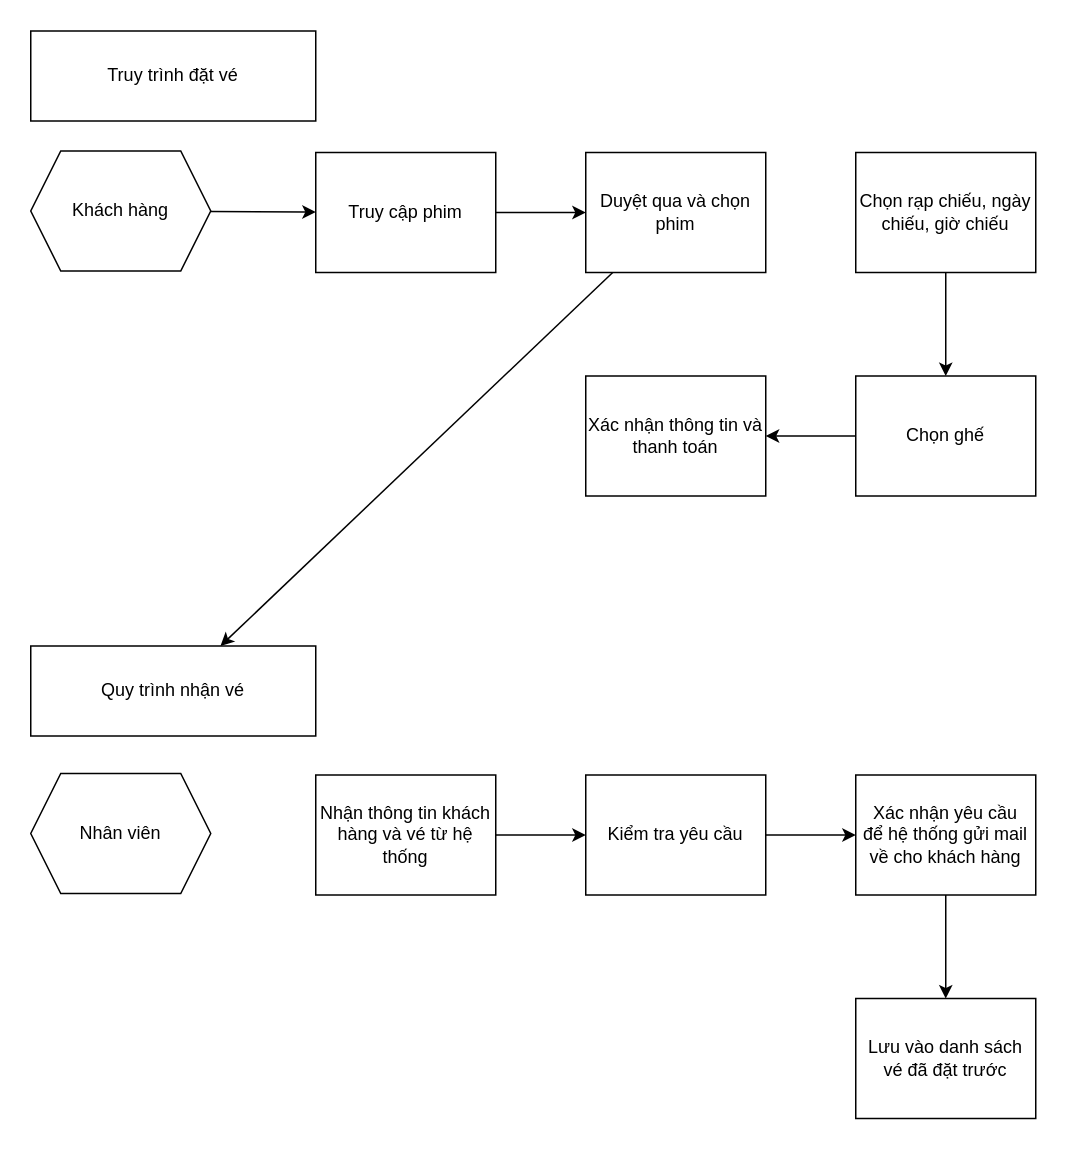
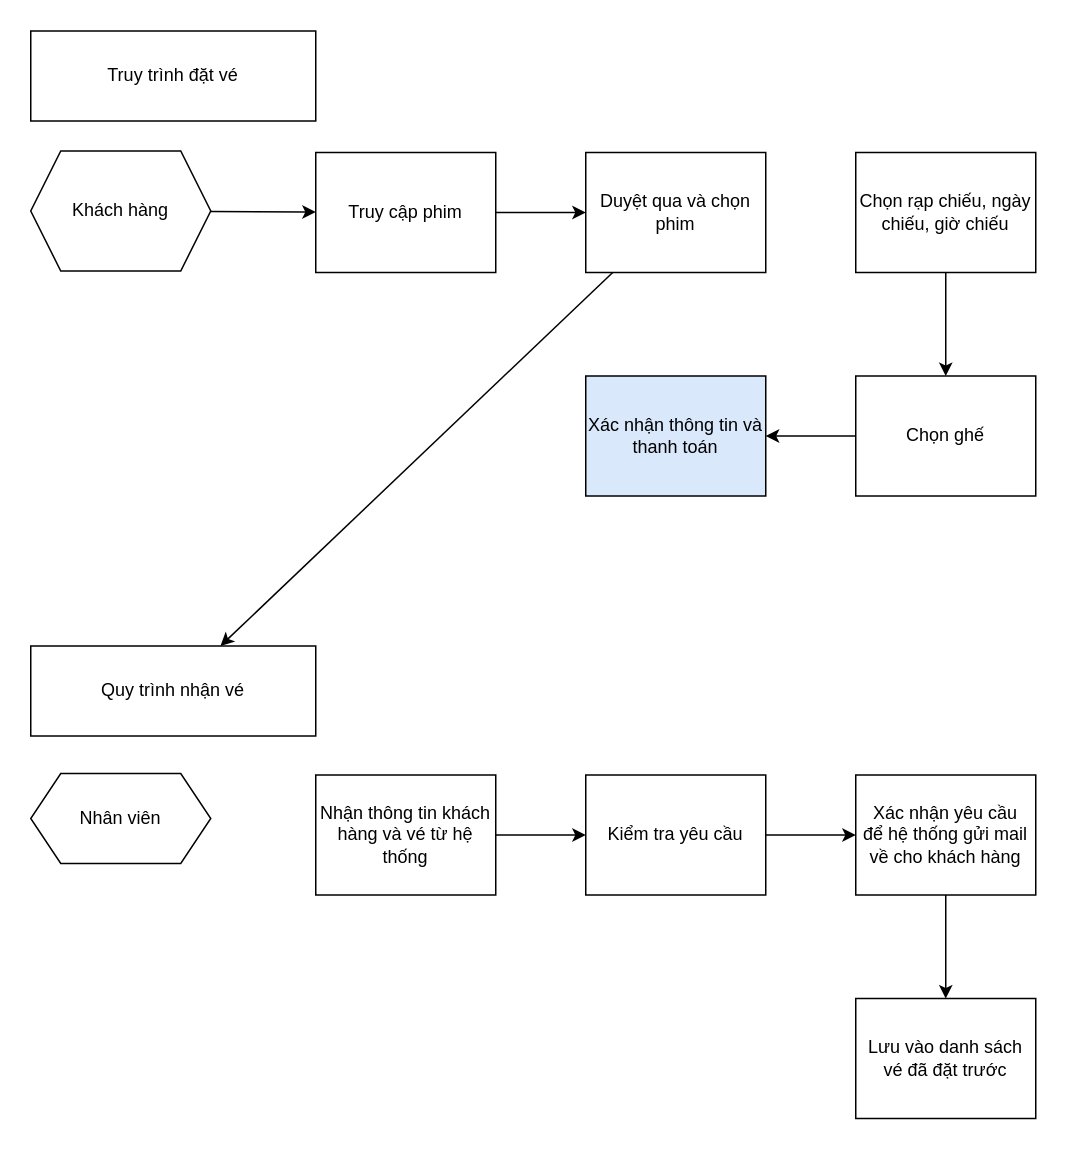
  <mxCell id="0" />
  <mxCell id="1" parent="0" />
  <mxCell id="2" value="Khách hàng" style="shape=hexagon;perimeter=hexagonPerimeter2;whiteSpace=wrap;html=1;fixedSize=1;" vertex="1" parent="1"><mxGeometry x="20" y="100" width="120" height="80" as="geometry" /></mxCell>
  <mxCell id="3" value="Truy cập phim" style="rounded=0;whiteSpace=wrap;html=1;" vertex="1" parent="1"><mxGeometry y="101" width="120" height="80" as="geometry" x="210" /></mxCell>
  <mxCell id="4" value="Duyệt qua và chọn phim" style="rounded=0;whiteSpace=wrap;html=1;" vertex="1" parent="1"><mxGeometry x="390" y="101" width="120" height="80" as="geometry" /></mxCell>
  <mxCell id="5" value="Chọn rạp chiếu, ngày chiếu, giờ chiếu" style="rounded=0;whiteSpace=wrap;html=1;" vertex="1" parent="1"><mxGeometry x="570" y="101" width="120" height="80" as="geometry" /></mxCell>
  <mxCell id="6" value="Chọn ghế" style="rounded=0;whiteSpace=wrap;html=1;" vertex="1" parent="1"><mxGeometry x="570" y="250" width="120" height="80" as="geometry" /></mxCell>
- <mxCell id="7" value="Xác nhận thông tin và thanh toán" style="rounded=0;whiteSpace=wrap;html=1;" vertex="1" parent="1"><mxGeometry x="390" y="250" width="120" height="80" as="geometry" /></mxCell>
+ <mxCell id="7" value="Xác nhận thông tin và thanh toán" style="rounded=0;whiteSpace=wrap;html=1;fillColor=#dae8fc;" vertex="1" parent="1"><mxGeometry x="390" y="250" width="120" height="80" as="geometry" /></mxCell>
  <mxCell id="8" value="" style="endArrow=classic;html=1;rounded=0;" edge="1" parent="1" source="2" target="3"><mxGeometry width="50" height="50" relative="1" as="geometry"><mxPoint x="130" y="260" as="sourcePoint" /><mxPoint x="180" y="210" as="targetPoint" /></mxGeometry></mxCell>
  <mxCell id="9" value="" style="endArrow=classic;html=1;rounded=0;" edge="1" parent="1" source="3" target="4"><mxGeometry width="50" height="50" relative="1" as="geometry"><mxPoint x="330.16" y="140.19" as="sourcePoint" /><mxPoint x="400.16" y="141.19" as="targetPoint" /></mxGeometry></mxCell>
  <mxCell id="10" value="" style="endArrow=classic;html=1;rounded=0;" edge="1" parent="1" source="4" target="22"><mxGeometry width="50" height="50" relative="1" as="geometry"><mxPoint x="520" y="270" as="sourcePoint" /><mxPoint x="580" y="270" as="targetPoint" /></mxGeometry></mxCell>
  <mxCell id="11" value="" style="endArrow=classic;html=1;rounded=0;" edge="1" parent="1" source="5" target="6"><mxGeometry width="50" height="50" relative="1" as="geometry"><mxPoint x="680" y="270" as="sourcePoint" /><mxPoint x="740" y="270" as="targetPoint" /></mxGeometry></mxCell>
  <mxCell id="12" value="" style="endArrow=classic;html=1;rounded=0;" edge="1" parent="1" source="6" target="7"><mxGeometry width="50" height="50" relative="1" as="geometry"><mxPoint x="850" y="260" as="sourcePoint" /><mxPoint x="910" y="260" as="targetPoint" /></mxGeometry></mxCell>
- <mxCell id="13" value="Nhân viên" style="shape=hexagon;perimeter=hexagonPerimeter2;whiteSpace=wrap;html=1;fixedSize=1;" vertex="1" parent="1"><mxGeometry x="20" y="515" width="120" height="80" as="geometry" /></mxCell>
+ <mxCell id="13" value="Nhân viên" style="shape=hexagon;perimeter=hexagonPerimeter2;whiteSpace=wrap;html=1;fixedSize=1;" vertex="1" parent="1"><mxGeometry x="20" y="515" width="120" height="60" as="geometry" /></mxCell>
  <mxCell id="14" value="Nhận thông tin khách hàng và vé từ hệ thống" style="rounded=0;whiteSpace=wrap;html=1;" vertex="1" parent="1"><mxGeometry y="516" width="120" height="80" as="geometry" x="210" /></mxCell>
  <mxCell id="15" value="Kiểm tra yêu cầu" style="rounded=0;whiteSpace=wrap;html=1;" vertex="1" parent="1"><mxGeometry x="390" y="516" width="120" height="80" as="geometry" /></mxCell>
  <mxCell id="16" value="Xác nhận yêu cầu&lt;div&gt;để hệ thống gửi mail về cho khách hàng&lt;/div&gt;" style="rounded=0;whiteSpace=wrap;html=1;" vertex="1" parent="1"><mxGeometry x="570" y="516" width="120" height="80" as="geometry" /></mxCell>
  <mxCell id="17" value="Lưu vào danh sách vé đã đặt trước" style="rounded=0;whiteSpace=wrap;html=1;" vertex="1" parent="1"><mxGeometry x="570" y="665" width="120" height="80" as="geometry" /></mxCell>
  <mxCell id="18" value="" style="endArrow=classic;html=1;rounded=0;" edge="1" source="14" target="15" parent="1"><mxGeometry width="50" height="50" relative="1" as="geometry"><mxPoint x="330.16" y="555.19" as="sourcePoint" /><mxPoint x="400.16" y="556.19" as="targetPoint" /></mxGeometry></mxCell>
  <mxCell id="19" value="" style="endArrow=classic;html=1;rounded=0;" edge="1" source="15" target="16" parent="1"><mxGeometry width="50" height="50" relative="1" as="geometry"><mxPoint x="520" y="685" as="sourcePoint" /><mxPoint x="580" y="685" as="targetPoint" /></mxGeometry></mxCell>
  <mxCell id="20" value="" style="endArrow=classic;html=1;rounded=0;" edge="1" source="16" target="17" parent="1"><mxGeometry width="50" height="50" relative="1" as="geometry"><mxPoint x="680" y="685" as="sourcePoint" /><mxPoint x="740" y="685" as="targetPoint" /></mxGeometry></mxCell>
  <mxCell id="21" value="Truy trình đặt vé" style="rounded=0;whiteSpace=wrap;html=1;" vertex="1" parent="1"><mxGeometry x="20" y="20" width="190" height="60" as="geometry" /></mxCell>
  <mxCell id="22" value="Quy trình nhận vé" style="rounded=0;whiteSpace=wrap;html=1;" vertex="1" parent="1"><mxGeometry x="20" y="430" width="190" height="60" as="geometry" /></mxCell>
